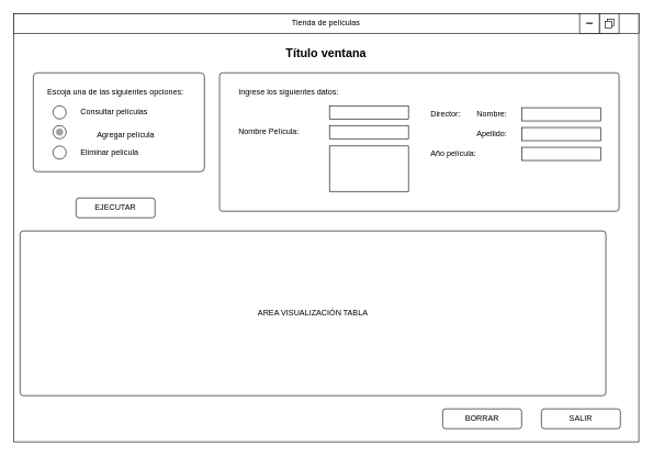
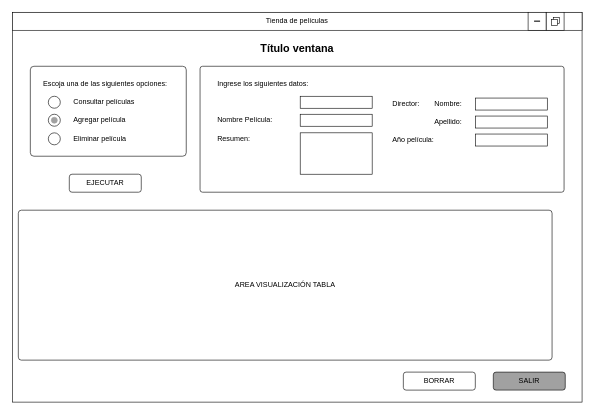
  <mxCell id="0" />
  <mxCell id="1" parent="0" />
  <mxCell id="2" value="" style="rounded=0;whiteSpace=wrap;html=1;" parent="1" vertex="1"><mxGeometry x="20" y="20" width="950" height="650" as="geometry" /></mxCell>
  <mxCell id="3" value="" style="rounded=1;whiteSpace=wrap;html=1;arcSize=2;" parent="1" vertex="1"><mxGeometry x="333" y="110" width="607" height="210" as="geometry" /></mxCell>
  <mxCell id="4" value="" style="rounded=1;whiteSpace=wrap;html=1;arcSize=4;" parent="1" vertex="1"><mxGeometry x="50" y="110" width="260" height="150" as="geometry" /></mxCell>
  <mxCell id="5" value="Escoja una de las siguientes opciones:" style="text;html=1;strokeColor=none;fillColor=none;align=center;verticalAlign=middle;whiteSpace=wrap;rounded=0;" parent="1" vertex="1"><mxGeometry x="60" y="130" width="230" height="20" as="geometry" /></mxCell>
  <mxCell id="6" value="" style="ellipse;whiteSpace=wrap;html=1;aspect=fixed;" parent="1" vertex="1"><mxGeometry x="80" y="160" width="20" height="20" as="geometry" /></mxCell>
  <mxCell id="7" value="Consultar películas" style="text;html=1;strokeColor=none;fillColor=none;align=left;verticalAlign=middle;whiteSpace=wrap;rounded=0;" parent="1" vertex="1"><mxGeometry x="120" y="160" width="130" height="20" as="geometry" /></mxCell>
  <mxCell id="8" value="" style="ellipse;whiteSpace=wrap;html=1;aspect=fixed;" parent="1" vertex="1"><mxGeometry x="80" y="190" width="20" height="20" as="geometry" /></mxCell>
- <mxCell id="9" value="Agregar película" style="text;html=1;strokeColor=none;fillColor=none;align=left;verticalAlign=middle;whiteSpace=wrap;rounded=0;" parent="1" vertex="1"><mxGeometry x="145" y="195" width="130" height="20" as="geometry" /></mxCell>
+ <mxCell id="9" value="Agregar película" style="text;html=1;strokeColor=none;fillColor=none;align=left;verticalAlign=middle;whiteSpace=wrap;rounded=0;" parent="1" vertex="1"><mxGeometry x="120" y="190" width="130" height="20" as="geometry" /></mxCell>
  <mxCell id="10" value="" style="ellipse;whiteSpace=wrap;html=1;aspect=fixed;" parent="1" vertex="1"><mxGeometry x="80" y="221" width="20" height="20" as="geometry" /></mxCell>
  <mxCell id="11" value="Eliminar película" style="text;html=1;strokeColor=none;fillColor=none;align=left;verticalAlign=middle;whiteSpace=wrap;rounded=0;" parent="1" vertex="1"><mxGeometry x="120" y="221" width="130" height="20" as="geometry" /></mxCell>
  <mxCell id="12" value="Nombre Película:" style="text;html=1;strokeColor=none;fillColor=none;align=left;verticalAlign=middle;whiteSpace=wrap;rounded=0;" parent="1" vertex="1"><mxGeometry x="360" y="190" width="130" height="20" as="geometry" /></mxCell>
+ <mxCell id="13" value="Resumen:" style="text;html=1;strokeColor=none;fillColor=none;align=left;verticalAlign=middle;whiteSpace=wrap;rounded=0;" parent="1" vertex="1"><mxGeometry x="360" y="221" width="130" height="20" as="geometry" /></mxCell>
  <mxCell id="14" value="Director:" style="text;html=1;strokeColor=none;fillColor=none;align=left;verticalAlign=middle;whiteSpace=wrap;rounded=0;" parent="1" vertex="1"><mxGeometry x="652" y="163" width="130" height="20" as="geometry" /></mxCell>
  <mxCell id="15" value="Nombre:" style="text;html=1;strokeColor=none;fillColor=none;align=left;verticalAlign=middle;whiteSpace=wrap;rounded=0;" parent="1" vertex="1"><mxGeometry x="722" y="163" width="130" height="20" as="geometry" /></mxCell>
  <mxCell id="16" value="Apellido:" style="text;html=1;strokeColor=none;fillColor=none;align=left;verticalAlign=middle;whiteSpace=wrap;rounded=0;" parent="1" vertex="1"><mxGeometry x="722" y="193" width="130" height="20" as="geometry" /></mxCell>
  <mxCell id="17" value="Año película:" style="text;html=1;strokeColor=none;fillColor=none;align=left;verticalAlign=middle;whiteSpace=wrap;rounded=0;" parent="1" vertex="1"><mxGeometry x="652" y="223" width="130" height="20" as="geometry" /></mxCell>
  <mxCell id="18" value="Ingrese los siguientes datos:" style="text;html=1;strokeColor=none;fillColor=none;align=left;verticalAlign=middle;whiteSpace=wrap;rounded=0;" parent="1" vertex="1"><mxGeometry x="360" y="130" width="230" height="20" as="geometry" /></mxCell>
  <mxCell id="19" value="" style="rounded=0;whiteSpace=wrap;html=1;" parent="1" vertex="1"><mxGeometry x="500" y="160" width="120" height="20" as="geometry" /></mxCell>
  <mxCell id="20" value="" style="rounded=0;whiteSpace=wrap;html=1;" parent="1" vertex="1"><mxGeometry x="500" y="190" width="120" height="20" as="geometry" /></mxCell>
  <mxCell id="21" value="" style="rounded=0;whiteSpace=wrap;html=1;" parent="1" vertex="1"><mxGeometry x="500" y="221" width="120" height="69" as="geometry" /></mxCell>
  <mxCell id="22" value="" style="rounded=0;whiteSpace=wrap;html=1;" parent="1" vertex="1"><mxGeometry x="792" y="163" width="120" height="20" as="geometry" /></mxCell>
  <mxCell id="23" value="" style="rounded=0;whiteSpace=wrap;html=1;" parent="1" vertex="1"><mxGeometry x="792" y="193" width="120" height="20" as="geometry" /></mxCell>
  <mxCell id="24" value="" style="rounded=0;whiteSpace=wrap;html=1;" parent="1" vertex="1"><mxGeometry x="792" y="223" width="120" height="20" as="geometry" /></mxCell>
  <mxCell id="25" value="AREA VISUALIZACIÓN TABLA" style="rounded=1;whiteSpace=wrap;html=1;arcSize=2;" parent="1" vertex="1"><mxGeometry x="30" y="350" width="890" height="250" as="geometry" /></mxCell>
  <mxCell id="26" value="Tienda de películas" style="rounded=0;whiteSpace=wrap;html=1;" parent="1" vertex="1"><mxGeometry x="20" y="20" width="950" height="30" as="geometry" /></mxCell>
  <mxCell id="27" value="" style="rounded=0;whiteSpace=wrap;html=1;" parent="1" vertex="1"><mxGeometry x="910" y="20" width="30" height="30" as="geometry" /></mxCell>
  <mxCell id="28" value="" style="rounded=0;whiteSpace=wrap;html=1;" parent="1" vertex="1"><mxGeometry x="880" y="20" width="30" height="30" as="geometry" /></mxCell>
  <mxCell id="29" value="" style="rounded=0;whiteSpace=wrap;html=1;" parent="1" vertex="1"><mxGeometry x="922" y="29" width="10" height="10" as="geometry" /></mxCell>
  <mxCell id="30" value="" style="rounded=0;whiteSpace=wrap;html=1;" parent="1" vertex="1"><mxGeometry x="919" y="32" width="10" height="10" as="geometry" /></mxCell>
  <mxCell id="31" value="" style="shape=link;html=1;width=-1;" parent="1" edge="1"><mxGeometry width="100" relative="1" as="geometry"><mxPoint x="890" y="34.83" as="sourcePoint" /><mxPoint x="900" y="34.83" as="targetPoint" /></mxGeometry></mxCell>
- <mxCell id="32" value="EJECUTAR" style="rounded=1;whiteSpace=wrap;html=1;" parent="1" vertex="1"><mxGeometry x="115" y="300" width="120" height="30" as="geometry" /></mxCell>
- <mxCell id="33" value="SALIR" style="rounded=1;whiteSpace=wrap;html=1;" parent="1" vertex="1"><mxGeometry x="822" y="620" width="120" height="30" as="geometry" /></mxCell>
+ <mxCell id="32" value="EJECUTAR" style="rounded=1;whiteSpace=wrap;html=1;" parent="1" vertex="1"><mxGeometry x="115" y="290" width="120" height="30" as="geometry" /></mxCell>
+ <mxCell id="33" value="SALIR" style="rounded=1;whiteSpace=wrap;html=1;fillColor=#a1a1a1;" parent="1" vertex="1"><mxGeometry x="822" y="620" width="120" height="30" as="geometry" /></mxCell>
  <mxCell id="34" value="BORRAR" style="rounded=1;whiteSpace=wrap;html=1;" parent="1" vertex="1"><mxGeometry x="672" y="620" width="120" height="30" as="geometry" /></mxCell>
  <mxCell id="35" value="&lt;b&gt;&lt;font style=&quot;font-size: 18px&quot;&gt;Título ventana&lt;/font&gt;&lt;/b&gt;" style="text;html=1;strokeColor=none;fillColor=none;align=center;verticalAlign=middle;whiteSpace=wrap;rounded=0;" parent="1" vertex="1"><mxGeometry x="240" y="70" width="510" height="20" as="geometry" /></mxCell>
  <mxCell id="36" value="" style="ellipse;whiteSpace=wrap;html=1;aspect=fixed;fillColor=#A1A1A1;strokeColor=#A1A1A1;" parent="1" vertex="1"><mxGeometry x="85" y="195" width="10" height="10" as="geometry" /></mxCell>
